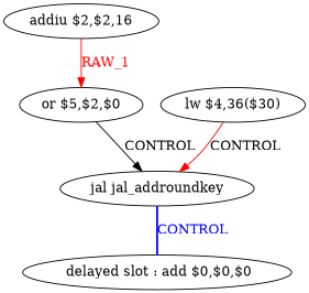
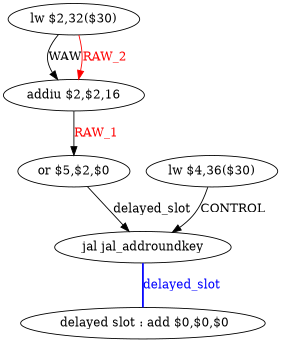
  digraph {
    fontname="DejaVu Serif"
    node [fontname="DejaVu Serif" shape=ellipse]
    edge [fontname="DejaVu Serif"]
    n1 [label=" delayed slot : add $0,$0,$0"]
    n2 [label="jal jal_addroundkey"]
+   n3 [label="lw $2,32($30)"]
    n4 [label="addiu $2,$2,16"]
    n5 [label="or $5,$2,$0"]
    n6 [label="lw $4,36($30)"]
-   n2 -> n1 [color=blue dir=none fontcolor=blue label=CONTROL style=bold]
-   n4 -> n5 [color=red fontcolor=red label=RAW_1]
-   n5 -> n2 [label=CONTROL]
-   n6 -> n2 [label=CONTROL color=red]
+   n2 -> n1 [color=blue dir=none fontcolor=blue label=delayed_slot style=bold]
+   n3 -> n4 [label=WAW]
+   n3 -> n4 [color=red fontcolor=red label=RAW_2]
+   n4 -> n5 [color=black fontcolor=red label=RAW_1]
+   n5 -> n2 [label=delayed_slot]
+   n6 -> n2 [label=CONTROL]
  }
